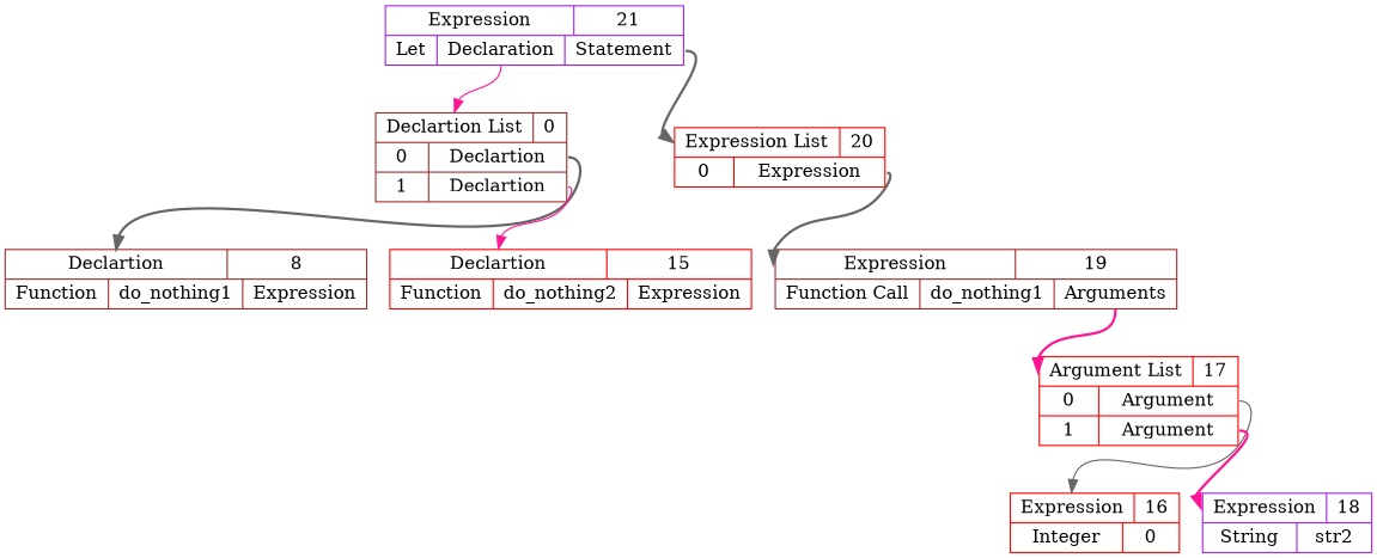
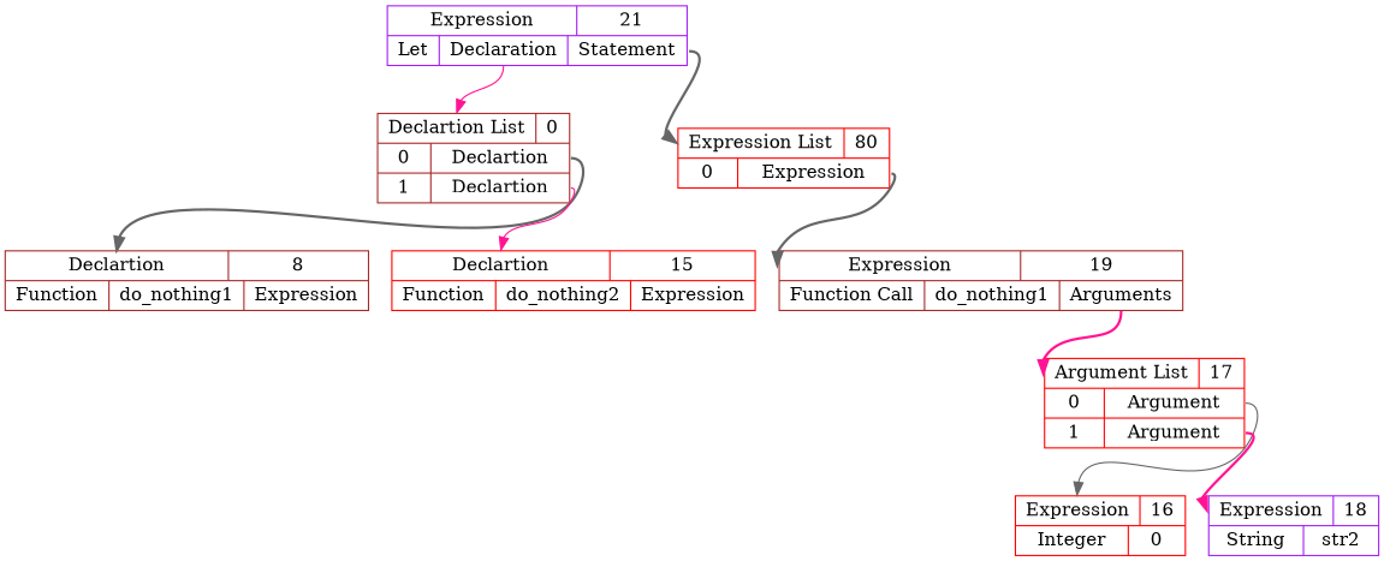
  digraph {
    node [shape=record color=red]
    edge [headport=ptr tailport=pos0 color=deeppink style=bold]
    n1 [label="{ { <ptr> Expression | 21 } |{ Let | <dec> Declaration | <stmt> Statement } } " color=purple]
    n2 [label="{ { <ptr> Declartion List | 0 } | { 0 | <pos0> Declartion }| { 1 | <pos1> Declartion } }" color=brown]
-   n3 [label="{ { <ptr> Expression List | 20 } | { 0 | <pos0> Expression } }"]
+   n3 [label="{ { <ptr> Expression List | 80 } | { 0 | <pos0> Expression } }"]
    n4 [label="{ { <ptr> Declartion | 8 } | {Function | do_nothing1 | <exp> Expression } }" color=brown]
    n5 [label="{ { <ptr> Declartion | 15 } | {Function | do_nothing2 | <exp> Expression } }"]
    n6 [label="{ { <ptr> Expression | 19 } |{ Function Call | do_nothing1 | <argpos> Arguments} }" color=brown]
    n7 [label="{ { <ptr> Argument List | 17 } | { 0 | <pos0> Argument }| { 1 | <pos1> Argument } }"]
    n8 [label="{ { <ptr> Expression | 16 } |{ Integer | 0 } }"]
    n9 [label="{ { <ptr> Expression | 18 } |{ String | str2 } }" color=purple]
    n1 -> n2 [tailport=dec style=solid]
    n1 -> n3 [tailport=stmt color=gray40]
    n2 -> n4 [color=gray40]
    n2 -> n5 [tailport=pos1 style=solid]
    n3 -> n6 [color=gray40]
    n6 -> n7 [tailport=argpos]
    n7 -> n8 [color=gray40 style=solid]
    n7 -> n9 [tailport=pos1]
  }
